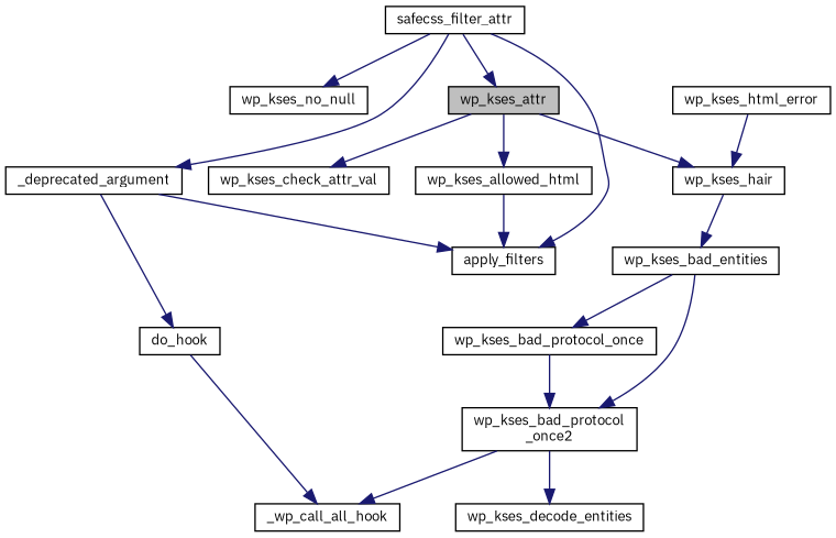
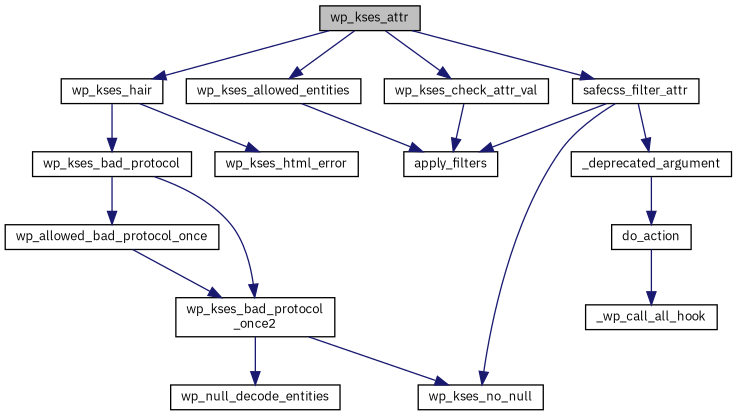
  digraph {
    fontname="IBM Plex Sans"
    rankdir=TB
    node [color=black fillcolor=white fontname="IBM Plex Sans" fontsize=10 shape=record style=filled]
    edge [color=midnightblue fontname="IBM Plex Sans" fontsize=10 labelfontname=Helvetica labelfontsize=10 style=solid]
    n1 [fillcolor=grey75 fontcolor=black height=0.2 label=wp_kses_attr width=0.4]
-   n2 [height=0.2 label=wp_kses_allowed_html width=0.4]
+   n2 [height=0.2 label=wp_kses_allowed_entities width=0.4]
    n3 [height=0.2 label=wp_kses_hair width=0.4]
    n4 [height=0.2 label=safecss_filter_attr width=0.4]
    n5 [height=0.2 label=wp_kses_check_attr_val width=0.4]
    n6 [height=0.2 label=apply_filters width=0.4]
-   n7 [height=0.2 label=wp_kses_bad_entities width=0.4]
+   n7 [height=0.2 label=wp_kses_bad_protocol width=0.4]
    n8 [height=0.2 label=wp_kses_html_error width=0.4]
    n9 [height=0.2 label=wp_kses_no_null width=0.4]
    n10 [height=0.2 label=_deprecated_argument width=0.4]
-   n11 [height=0.2 label=wp_kses_bad_protocol_once width=0.4]
+   n11 [height=0.2 label=wp_allowed_bad_protocol_once width=0.4]
    n12 [height=0.2 label="wp_kses_bad_protocol\l_once2" width=0.4]
-   n13 [height=0.2 label=wp_kses_decode_entities width=0.4]
-   n14 [height=0.2 label=do_hook width=0.4]
+   n13 [height=0.2 label=wp_null_decode_entities width=0.4]
+   n14 [height=0.2 label=do_action width=0.4]
    n15 [height=0.2 label=_wp_call_all_hook width=0.4]
    n1 -> n2
    n1 -> n3
-   n4 -> n1
+   n1 -> n4
    n1 -> n5
    n2 -> n6
    n3 -> n7
-   n8 -> n3
+   n3 -> n8
    n4 -> n6
    n4 -> n9
    n4 -> n10
    n7 -> n11
    n7 -> n12
-   n10 -> n6
+   n5 -> n6
    n10 -> n14
    n11 -> n12
-   n12 -> n15
+   n12 -> n9
    n12 -> n13
    n14 -> n15
  }
